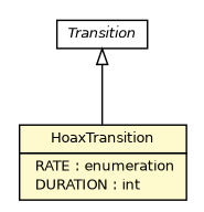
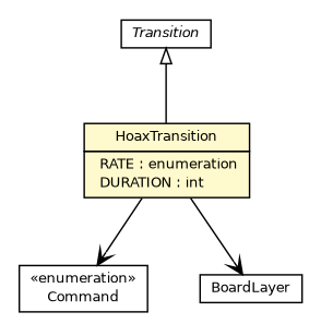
  digraph {
    node [fontcolor=black fontname=Helvetica fontsize=9.0 shape=plaintext]
    edge [arrowhead=open color=black fontcolor=black fontname=Helvetica fontsize=10.0 headport=p labelfontname=Helvetica labelfontsize=10 tailport=p]
+   n1 [label=<<table border="0" cellborder="1" cellspacing="0" cellpadding="2" port="p" href="../../logic/Command.html"> 		<tr><td><table border="0" cellspacing="0" cellpadding="1"> 			<tr><td> &laquo;enumeration&raquo; </td></tr> 			<tr><td> Command </td></tr> 		</table></td></tr> 		</table>>]
    n2 [label=<<table border="0" cellborder="1" cellspacing="0" cellpadding="2" port="p" bgcolor="lemonChiffon" href="./HoaxTransition.html"> 		<tr><td><table border="0" cellspacing="0" cellpadding="1"> 			<tr><td> HoaxTransition </td></tr> 		</table></td></tr> 		<tr><td><table border="0" cellspacing="0" cellpadding="1"> 			<tr><td align="left">  RATE : enumeration </td></tr> 			<tr><td align="left">  DURATION : int </td></tr> 		</table></td></tr> 		</table>>]
+   n3 [label=<<table border="0" cellborder="1" cellspacing="0" cellpadding="2" port="p" href="../BoardLayer.html"> 		<tr><td><table border="0" cellspacing="0" cellpadding="1"> 			<tr><td> BoardLayer </td></tr> 		</table></td></tr> 		</table>>]
    n4 [label=<<table border="0" cellborder="1" cellspacing="0" cellpadding="2" port="p"> 		<tr><td><table border="0" cellspacing="0" cellpadding="1"> 			<tr><td><font face="Helvetica-Oblique"> Transition </font></td></tr> 		</table></td></tr> 		</table>>]
+   n2 -> n1
+   n2 -> n3
    n4 -> n2 [arrowtail=empty dir=back fontsize=10 arrowhead="" color="" fontcolor=""]
  }
